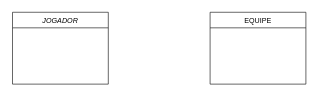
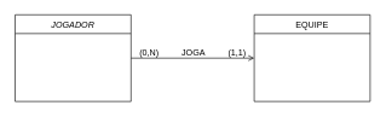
  <mxCell id="0" />
  <mxCell id="1" parent="0" />
+ <mxCell id="2" value="" style="endArrow=open;shadow=0;strokeWidth=1;rounded=0;endFill=1;edgeStyle=elbowEdgeStyle;elbow=vertical;" edge="1" parent="1" source="7" target="6"><mxGeometry x="0.5" y="41" relative="1" as="geometry"><mxPoint x="280" y="52" as="sourcePoint" /><mxPoint x="440" y="52" as="targetPoint" /><mxPoint x="-40" y="32" as="offset" /></mxGeometry></mxCell>
+ <mxCell id="3" value="(0,N)" style="resizable=0;align=left;verticalAlign=bottom;labelBackgroundColor=none;fontSize=12;" connectable="0" vertex="1" parent="2"><mxGeometry x="-1" relative="1" as="geometry"><mxPoint x="10" as="offset" /></mxGeometry></mxCell>
+ <mxCell id="4" value="(1,1)" style="resizable=0;align=right;verticalAlign=bottom;labelBackgroundColor=none;fontSize=12;" connectable="0" vertex="1" parent="2"><mxGeometry x="1" relative="1" as="geometry"><mxPoint x="-10" as="offset" /></mxGeometry></mxCell>
+ <mxCell id="5" value="JOGA" style="text;html=1;resizable=0;points=[];;align=center;verticalAlign=middle;labelBackgroundColor=none;rounded=0;shadow=0;strokeWidth=1;fontSize=12;" vertex="1" connectable="0" parent="2"><mxGeometry x="0.5" y="49" relative="1" as="geometry"><mxPoint x="-43" y="40" as="offset" /></mxGeometry></mxCell>
  <mxCell id="6" value="EQUIPE" style="swimlane;fontStyle=0;align=center;verticalAlign=top;childLayout=stackLayout;horizontal=1;startSize=26;horizontalStack=0;resizeParent=1;resizeLast=0;collapsible=1;marginBottom=0;rounded=0;shadow=0;strokeWidth=1;" vertex="1" parent="1"><mxGeometry x="350" y="20" width="160" height="120" as="geometry"><mxRectangle x="550" y="140" width="160" height="26" as="alternateBounds" /></mxGeometry></mxCell>
  <mxCell id="7" value="JOGADOR" style="swimlane;fontStyle=2;align=center;verticalAlign=top;childLayout=stackLayout;horizontal=1;startSize=26;horizontalStack=0;resizeParent=1;resizeLast=0;collapsible=1;marginBottom=0;rounded=0;shadow=0;strokeWidth=1;" vertex="1" parent="1"><mxGeometry x="20" y="20" width="160" height="120" as="geometry"><mxRectangle x="230" y="140" width="160" height="26" as="alternateBounds" /></mxGeometry></mxCell>
